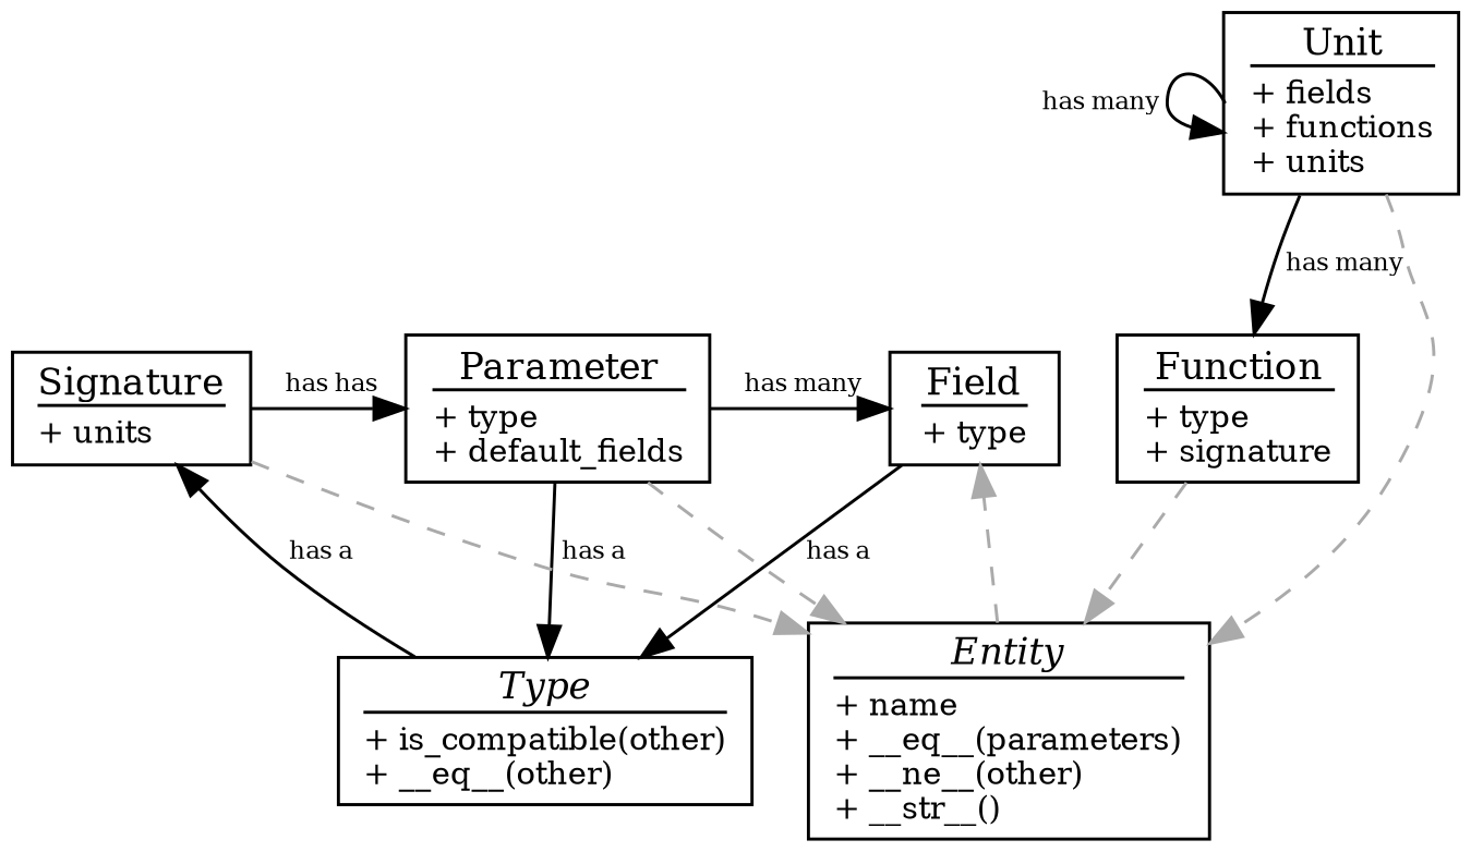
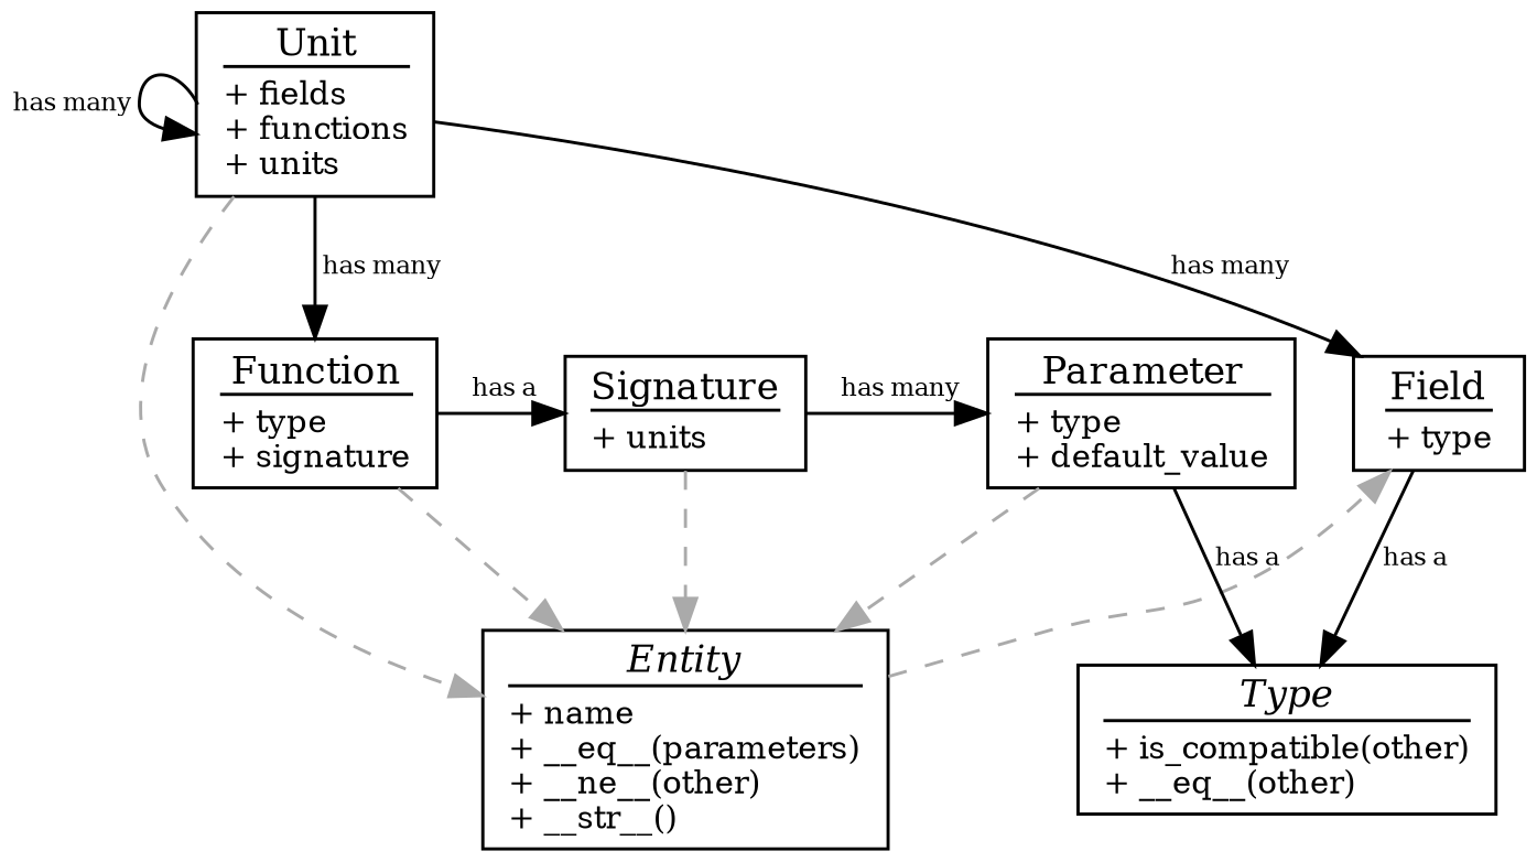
  digraph {
    node [fontsize=10 shape=box]
    edge [fontsize=8]
    n1 [group=gm label=<<table border="0" cellborder="0" cellspacing="0" cellpadding="0">                      <tr><td><font point-size="12"><i>Entity</i></font></td></tr>                      <hr/>                      <tr><td align="left" height="15" valign="bottom">+ name</td></tr>                      <tr><td align="left">+ __eq__(parameters)</td></tr>                      <tr><td align="left">+ __ne__(other)</td></tr>                      <tr><td align="left">+ __str__()</td></tr>                  </table>>]
    n2 [label=<<table border="0" cellborder="0" cellspacing="0" cellpadding="0">                      <tr><td><font point-size="12"><i>Type</i></font></td></tr>                      <hr/>                      <tr><td align="left" height="15" valign="bottom">+ is_compatible(other)</td></tr>                      <tr><td align="left">+ __eq__(other)</td></tr>                  </table>>]
    n3 [label=<<table border="0" cellborder="0" cellspacing="0" cellpadding="0">                      <tr><td><font point-size="12">Unit</font></td></tr>                      <hr/>                      <tr><td align="left" height="15" valign="bottom">+ fields</td></tr>                      <tr><td align="left">+ functions</td></tr>                      <tr><td align="left">+ units</td></tr>                  </table>>]
    n4 [label=<<table border="0" cellborder="0" cellspacing="0" cellpadding="0">                      <tr><td><font point-size="12">Field</font></td></tr>                      <hr/>                      <tr><td align="left" height="15" valign="bottom">+ type</td></tr>                  </table>>]
-   n5 [label=<<table border="0" cellborder="0" cellspacing="0" cellpadding="0">                      <tr><td><font point-size="12">Parameter</font></td></tr>                      <hr/>                      <tr><td align="left" height="15" valign="bottom">+ type</td></tr>                      <tr><td align="left">+ default_fields</td></tr>                  </table>>]
+   n5 [label=<<table border="0" cellborder="0" cellspacing="0" cellpadding="0">                      <tr><td><font point-size="12">Parameter</font></td></tr>                      <hr/>                      <tr><td align="left" height="15" valign="bottom">+ type</td></tr>                      <tr><td align="left">+ default_value</td></tr>                  </table>>]
    n6 [label=<<table border="0" cellborder="0" cellspacing="0" cellpadding="0">                      <tr><td><font point-size="12">Signature</font></td></tr>                      <hr/>                      <tr><td align="left" height="15" valign="bottom">+ units</td></tr>                  </table>>]
    n7 [label=<<table border="0" cellborder="0" cellspacing="0" cellpadding="0">                      <tr><td><font point-size="12">Function</font></td></tr>                      <hr/>                      <tr><td align="left" height="15" valign="bottom">+ type</td></tr>                      <tr><td align="left">+ signature</td></tr>                  </table>>]
    subgraph sub_1 {
      rank=max
      n1
      n2
    }
    subgraph sub_2 {
      rank=min
      n3
    }
    subgraph sub_3 {
      rank=same
      n4
      n5
      n6
      n7
    }
    n1 -> n4 [color="#AAAAAA" style=dashed]
    n3 -> n1 [color="#AAAAAA" style=dashed]
    n3 -> n3 [label="has many " tailport=w]
-   n5 -> n4 [label=" has many"]
+   n3 -> n4 [label=" has many"]
    n3 -> n7 [label=" has many"]
    n4 -> n2 [label=" has a"]
    n5 -> n1 [color="#AAAAAA" style=dashed]
    n5 -> n2 [label=" has a"]
    n6 -> n1 [color="#AAAAAA" style=dashed]
-   n6 -> n5 [label=" has has"]
+   n6 -> n5 [label=" has many"]
    n7 -> n1 [color="#AAAAAA" style=dashed]
-   n2 -> n6 [label=" has a"]
+   n7 -> n6 [label=" has a"]
  }
